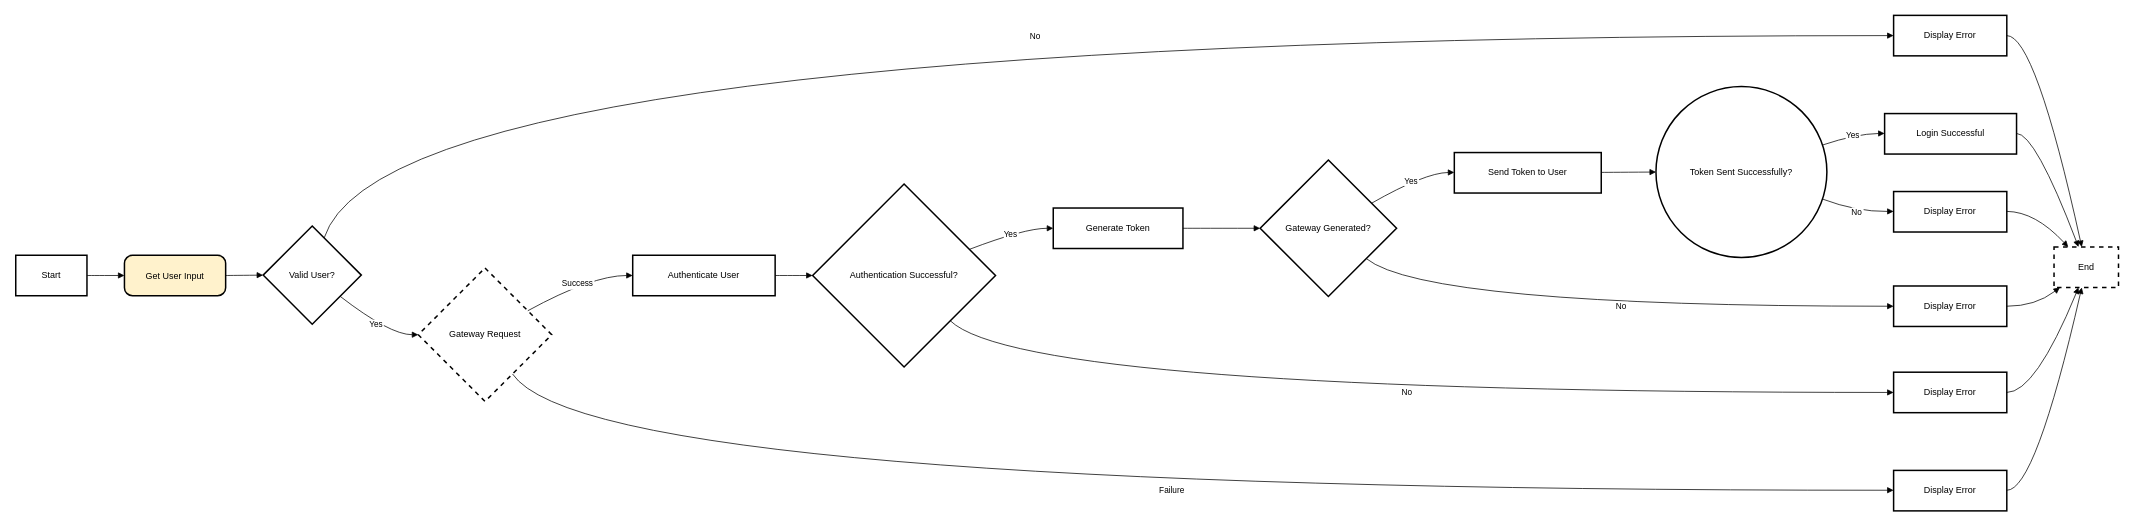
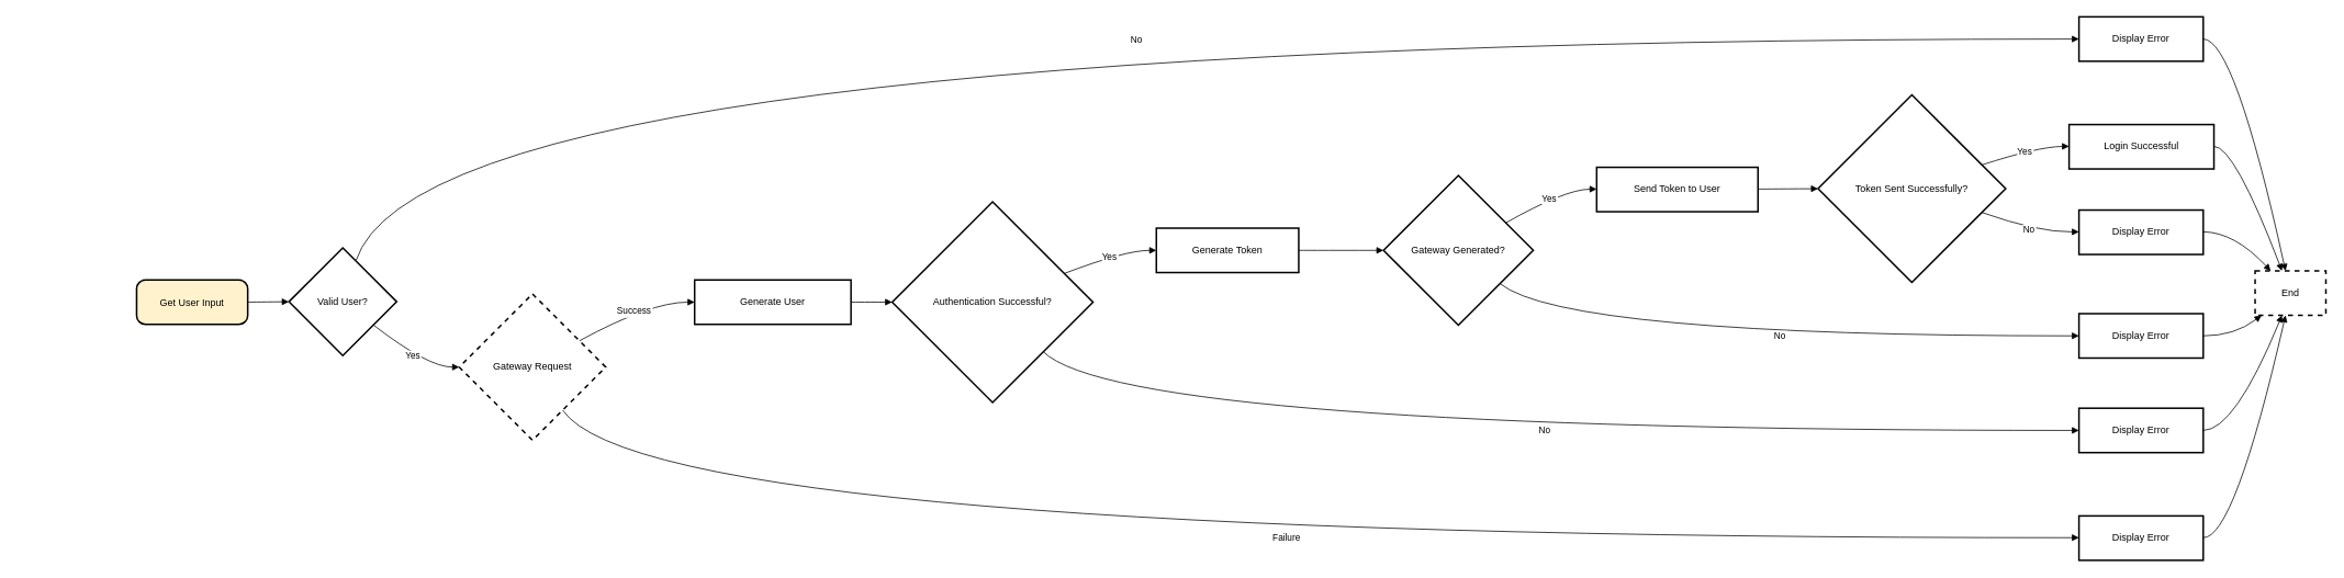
  <mxCell id="0" />
  <mxCell id="1" parent="0" />
- <mxCell id="2" value="Start" style="whiteSpace=wrap;strokeWidth=2;" vertex="1" parent="1"><mxGeometry x="20" y="340" width="95" height="54" as="geometry" /></mxCell>
  <mxCell id="3" value="Get User Input" style="rounded=1;arcSize=20;strokeWidth=2;fillColor=#fff2cc;" vertex="1" parent="1"><mxGeometry x="165" y="340" width="135" height="54" as="geometry" /></mxCell>
  <mxCell id="4" value="Valid User?" style="rhombus;strokeWidth=2;whiteSpace=wrap;" vertex="1" parent="1"><mxGeometry x="350" y="301" width="131" height="131" as="geometry" /></mxCell>
  <mxCell id="5" value="Display Error" style="whiteSpace=wrap;strokeWidth=2;" vertex="1" parent="1"><mxGeometry x="2525" y="20" width="151" height="54" as="geometry" /></mxCell>
  <mxCell id="6" value="Gateway Request" style="rhombus;strokeWidth=2;whiteSpace=wrap;dashed=1;" vertex="1" parent="1"><mxGeometry x="557" y="357" width="178" height="178" as="geometry" /></mxCell>
- <mxCell id="7" value="Authenticate User" style="whiteSpace=wrap;strokeWidth=2;" vertex="1" parent="1"><mxGeometry x="843" y="340" width="190" height="54" as="geometry" /></mxCell>
+ <mxCell id="7" value="Generate User" style="whiteSpace=wrap;strokeWidth=2;" vertex="1" parent="1"><mxGeometry x="843" y="340" width="190" height="54" as="geometry" /></mxCell>
  <mxCell id="8" value="Display Error" style="whiteSpace=wrap;strokeWidth=2;" vertex="1" parent="1"><mxGeometry x="2525" y="627" width="151" height="54" as="geometry" /></mxCell>
  <mxCell id="9" value="Authentication Successful?" style="rhombus;strokeWidth=2;whiteSpace=wrap;" vertex="1" parent="1"><mxGeometry x="1083" y="245" width="244" height="244" as="geometry" /></mxCell>
  <mxCell id="10" value="Generate Token" style="whiteSpace=wrap;strokeWidth=2;" vertex="1" parent="1"><mxGeometry x="1404" y="277" width="173" height="54" as="geometry" /></mxCell>
  <mxCell id="11" value="Display Error" style="whiteSpace=wrap;strokeWidth=2;" vertex="1" parent="1"><mxGeometry x="2525" y="496" width="151" height="54" as="geometry" /></mxCell>
  <mxCell id="12" value="Gateway Generated?" style="rhombus;strokeWidth=2;whiteSpace=wrap;" vertex="1" parent="1"><mxGeometry x="1680" y="213" width="182" height="182" as="geometry" /></mxCell>
  <mxCell id="13" value="Send Token to User" style="whiteSpace=wrap;strokeWidth=2;" vertex="1" parent="1"><mxGeometry x="1939" y="203" width="196" height="54" as="geometry" /></mxCell>
  <mxCell id="14" value="Display Error" style="whiteSpace=wrap;strokeWidth=2;" vertex="1" parent="1"><mxGeometry x="2525" y="381" width="151" height="54" as="geometry" /></mxCell>
- <mxCell id="15" value="Token Sent Successfully?" style="ellipse;strokeWidth=2;whiteSpace=wrap;" vertex="1" parent="1"><mxGeometry x="2208" y="115" width="228" height="228" as="geometry" /></mxCell>
+ <mxCell id="15" value="Token Sent Successfully?" style="rhombus;strokeWidth=2;whiteSpace=wrap;" vertex="1" parent="1"><mxGeometry x="2208" y="115" width="228" height="228" as="geometry" /></mxCell>
  <mxCell id="16" value="Login Successful" style="whiteSpace=wrap;strokeWidth=2;" vertex="1" parent="1"><mxGeometry x="2513" y="151" width="176" height="54" as="geometry" /></mxCell>
  <mxCell id="17" value="Display Error" style="whiteSpace=wrap;strokeWidth=2;" vertex="1" parent="1"><mxGeometry x="2525" y="255" width="151" height="54" as="geometry" /></mxCell>
  <mxCell id="18" value="End" style="whiteSpace=wrap;strokeWidth=2;dashed=1;" vertex="1" parent="1"><mxGeometry x="2739" y="329" width="86" height="54" as="geometry" /></mxCell>
- <mxCell id="19" value="" style="curved=1;startArrow=none;endArrow=block;exitX=1;exitY=0.5;entryX=0;entryY=0.5;" edge="1" parent="1" source="2" target="3"><mxGeometry relative="1" as="geometry"><Array as="points" /></mxGeometry></mxCell>
  <mxCell id="20" value="" style="curved=1;startArrow=none;endArrow=block;exitX=1;exitY=0.5;entryX=0;entryY=0.5;" edge="1" parent="1" source="3" target="4"><mxGeometry relative="1" as="geometry"><Array as="points" /></mxGeometry></mxCell>
  <mxCell id="21" value="No" style="curved=1;startArrow=none;endArrow=block;exitX=0.66;exitY=0;entryX=0;entryY=0.5;" edge="1" parent="1" source="4" target="5"><mxGeometry relative="1" as="geometry"><Array as="points"><mxPoint x="519" y="47" /></Array></mxGeometry></mxCell>
  <mxCell id="22" value="Yes" style="curved=1;startArrow=none;endArrow=block;exitX=1;exitY=0.88;entryX=0;entryY=0.5;" edge="1" parent="1" source="4" target="6"><mxGeometry relative="1" as="geometry"><Array as="points"><mxPoint x="519" y="446" /></Array></mxGeometry></mxCell>
  <mxCell id="23" value="Success" style="curved=1;startArrow=none;endArrow=block;exitX=1;exitY=0.22;entryX=0;entryY=0.5;" edge="1" parent="1" source="6" target="7"><mxGeometry relative="1" as="geometry"><Array as="points"><mxPoint x="789" y="367" /></Array></mxGeometry></mxCell>
  <mxCell id="24" value="Failure" style="curved=1;startArrow=none;endArrow=block;exitX=0.85;exitY=1;entryX=0;entryY=0.49;" edge="1" parent="1" source="6" target="8"><mxGeometry relative="1" as="geometry"><Array as="points"><mxPoint x="789" y="654" /></Array></mxGeometry></mxCell>
  <mxCell id="25" value="" style="curved=1;startArrow=none;endArrow=block;exitX=1;exitY=0.5;entryX=0;entryY=0.5;" edge="1" parent="1" source="7" target="9"><mxGeometry relative="1" as="geometry"><Array as="points" /></mxGeometry></mxCell>
  <mxCell id="26" value="Yes" style="curved=1;startArrow=none;endArrow=block;exitX=1;exitY=0.3;entryX=0;entryY=0.5;" edge="1" parent="1" source="9" target="10"><mxGeometry relative="1" as="geometry"><Array as="points"><mxPoint x="1366" y="304" /></Array></mxGeometry></mxCell>
  <mxCell id="27" value="No" style="curved=1;startArrow=none;endArrow=block;exitX=1;exitY=0.99;entryX=0;entryY=0.5;" edge="1" parent="1" source="9" target="11"><mxGeometry relative="1" as="geometry"><Array as="points"><mxPoint x="1366" y="523" /></Array></mxGeometry></mxCell>
  <mxCell id="28" value="" style="curved=1;startArrow=none;endArrow=block;exitX=1;exitY=0.5;entryX=0;entryY=0.5;" edge="1" parent="1" source="10" target="12"><mxGeometry relative="1" as="geometry"><Array as="points" /></mxGeometry></mxCell>
  <mxCell id="29" value="Yes" style="curved=1;startArrow=none;endArrow=block;exitX=1;exitY=0.21;entryX=0;entryY=0.49;" edge="1" parent="1" source="12" target="13"><mxGeometry relative="1" as="geometry"><Array as="points"><mxPoint x="1900" y="230" /></Array></mxGeometry></mxCell>
  <mxCell id="30" value="No" style="curved=1;startArrow=none;endArrow=block;exitX=1;exitY=0.9;entryX=0;entryY=0.5;" edge="1" parent="1" source="12" target="14"><mxGeometry relative="1" as="geometry"><Array as="points"><mxPoint x="1900" y="408" /></Array></mxGeometry></mxCell>
  <mxCell id="31" value="" style="curved=1;startArrow=none;endArrow=block;exitX=1;exitY=0.49;entryX=0;entryY=0.5;" edge="1" parent="1" source="13" target="15"><mxGeometry relative="1" as="geometry"><Array as="points" /></mxGeometry></mxCell>
  <mxCell id="32" value="Yes" style="curved=1;startArrow=none;endArrow=block;exitX=1;exitY=0.33;entryX=0;entryY=0.49;" edge="1" parent="1" source="15" target="16"><mxGeometry relative="1" as="geometry"><Array as="points"><mxPoint x="2475" y="178" /></Array></mxGeometry></mxCell>
  <mxCell id="33" value="No" style="curved=1;startArrow=none;endArrow=block;exitX=1;exitY=0.67;entryX=0;entryY=0.49;" edge="1" parent="1" source="15" target="17"><mxGeometry relative="1" as="geometry"><Array as="points"><mxPoint x="2475" y="282" /></Array></mxGeometry></mxCell>
  <mxCell id="34" value="" style="curved=1;startArrow=none;endArrow=block;exitX=1.01;exitY=0.49;entryX=0.22;entryY=0;" edge="1" parent="1" source="17" target="18"><mxGeometry relative="1" as="geometry"><Array as="points"><mxPoint x="2714" y="282" /></Array></mxGeometry></mxCell>
  <mxCell id="35" value="" style="curved=1;startArrow=none;endArrow=block;exitX=1;exitY=0.49;entryX=0.38;entryY=0;" edge="1" parent="1" source="16" target="18"><mxGeometry relative="1" as="geometry"><Array as="points"><mxPoint x="2714" y="178" /></Array></mxGeometry></mxCell>
  <mxCell id="36" value="" style="curved=1;startArrow=none;endArrow=block;exitX=1.01;exitY=0.49;entryX=0.43;entryY=1;" edge="1" parent="1" source="8" target="18"><mxGeometry relative="1" as="geometry"><Array as="points"><mxPoint x="2714" y="654" /></Array></mxGeometry></mxCell>
  <mxCell id="37" value="" style="curved=1;startArrow=none;endArrow=block;exitX=1.01;exitY=0.5;entryX=0.09;entryY=1;" edge="1" parent="1" source="14" target="18"><mxGeometry relative="1" as="geometry"><Array as="points"><mxPoint x="2714" y="408" /></Array></mxGeometry></mxCell>
  <mxCell id="38" value="" style="curved=1;startArrow=none;endArrow=block;exitX=1.01;exitY=0.5;entryX=0.38;entryY=1;" edge="1" parent="1" source="11" target="18"><mxGeometry relative="1" as="geometry"><Array as="points"><mxPoint x="2714" y="523" /></Array></mxGeometry></mxCell>
  <mxCell id="39" value="" style="curved=1;startArrow=none;endArrow=block;exitX=1.01;exitY=0.5;entryX=0.43;entryY=0;" edge="1" parent="1" source="5" target="18"><mxGeometry relative="1" as="geometry"><Array as="points"><mxPoint x="2714" y="47" /></Array></mxGeometry></mxCell>
